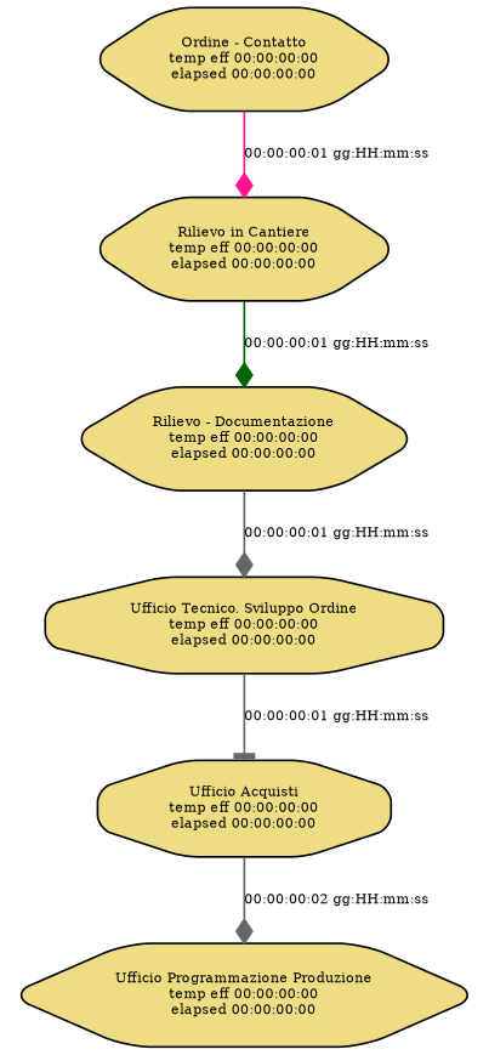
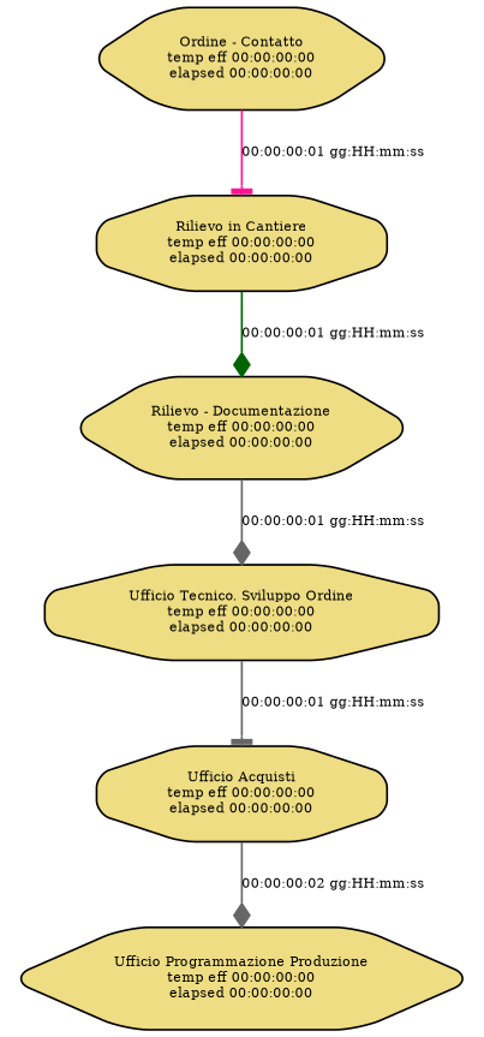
  digraph {
    node [fillcolor=lightgoldenrod fontsize=7 shape=hexagon style="filled, rounded"]
    edge [arrowhead=diamond color=gray40 fontsize=7]
    n1 [label="Rilievo - Documentazione\n temp eff 00:00:00:00 \n elapsed 00:00:00:00 \n" width=2]
    n2 [label="Ufficio Tecnico. Sviluppo Ordine\n temp eff 00:00:00:00 \n elapsed 00:00:00:00 \n" shape=octagon width=2]
    n3 [label="Ufficio Acquisti\n temp eff 00:00:00:00 \n elapsed 00:00:00:00 \n" shape=octagon width=2]
    n4 [label="Ufficio Programmazione Produzione\n temp eff 00:00:00:00 \n elapsed 00:00:00:00 \n" width=2]
-   n5 [label="Rilievo in Cantiere\n temp eff 00:00:00:00 \n elapsed 00:00:00:00 \n" width=2]
+   n5 [label="Rilievo in Cantiere\n temp eff 00:00:00:00 \n elapsed 00:00:00:00 \n" shape=octagon width=2]
    n6 [label="Ordine - Contatto\n temp eff 00:00:00:00 \n elapsed 00:00:00:00 \n" width=2]
    n1 -> n2 [label="00:00:00:01 gg:HH:mm:ss"]
    n2 -> n3 [arrowhead=tee label="00:00:00:01 gg:HH:mm:ss"]
    n3 -> n4 [label="00:00:00:02 gg:HH:mm:ss"]
    n5 -> n1 [color=darkgreen label="00:00:00:01 gg:HH:mm:ss"]
-   n6 -> n5 [color=deeppink label="00:00:00:01 gg:HH:mm:ss"]
+   n6 -> n5 [arrowhead=tee color=deeppink label="00:00:00:01 gg:HH:mm:ss"]
  }
